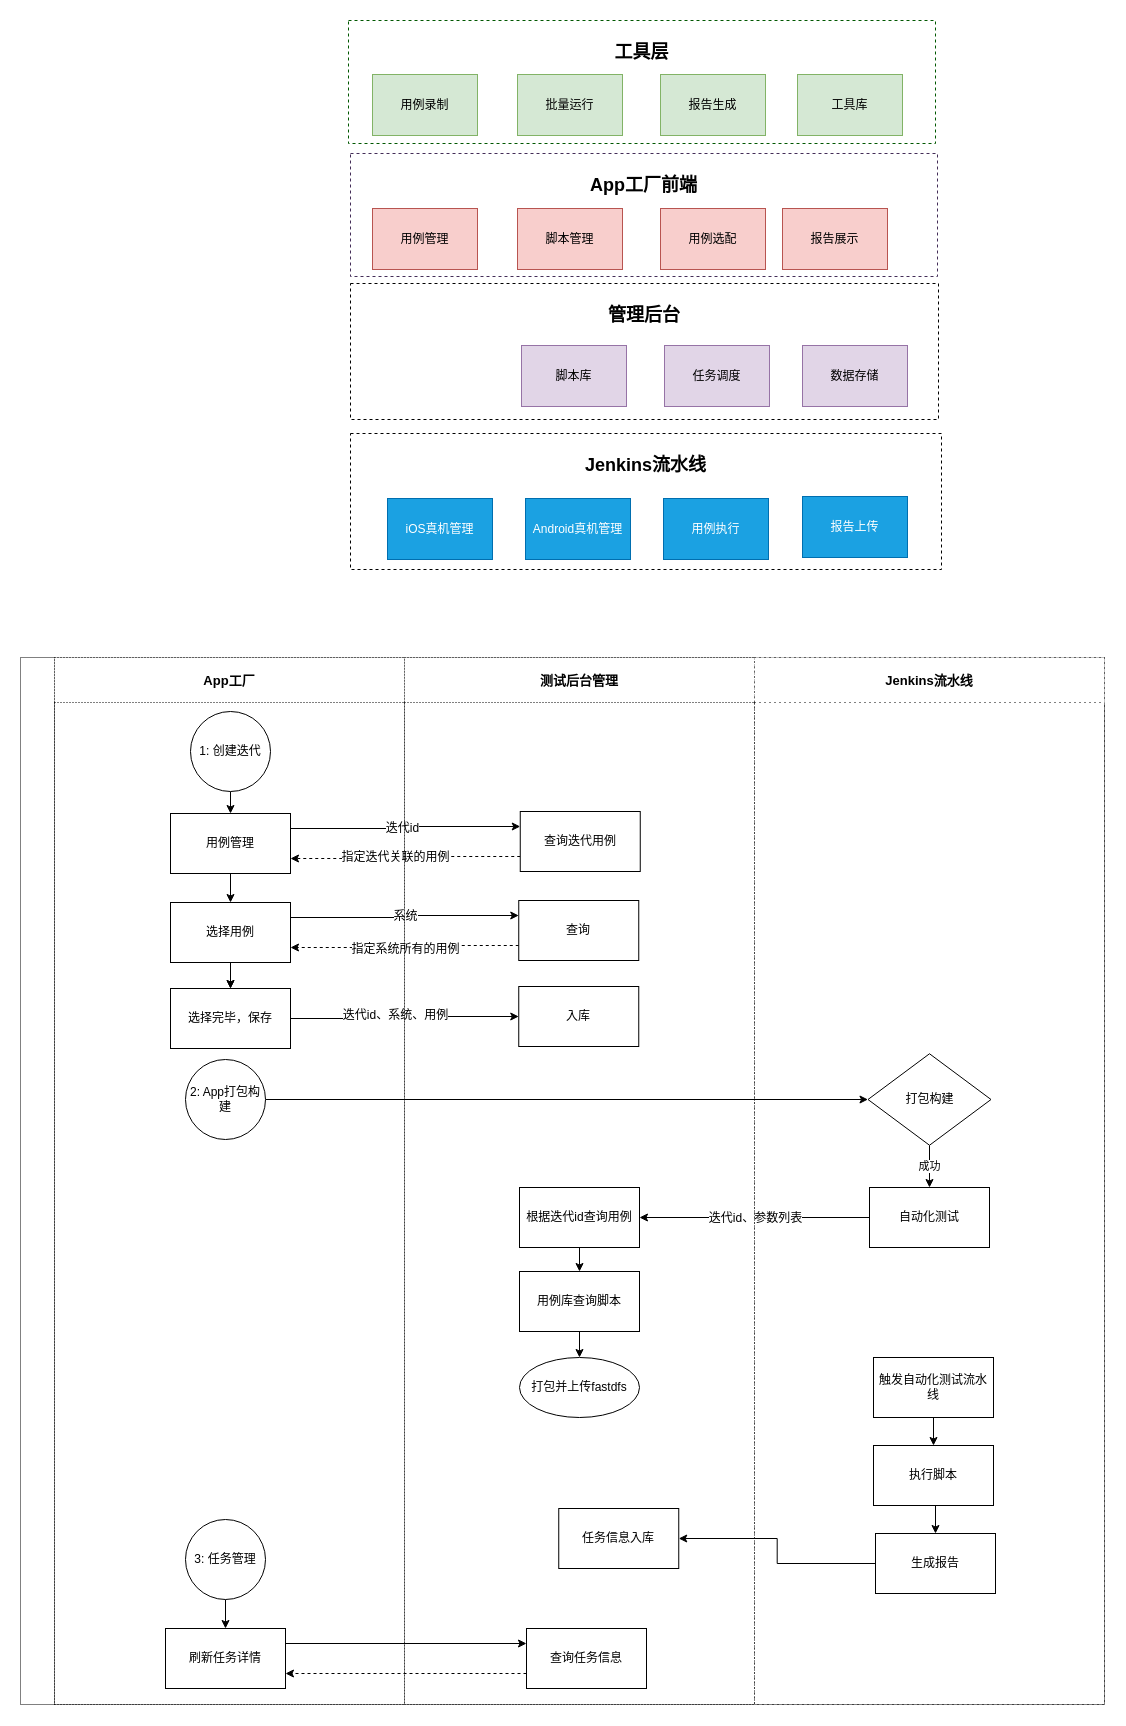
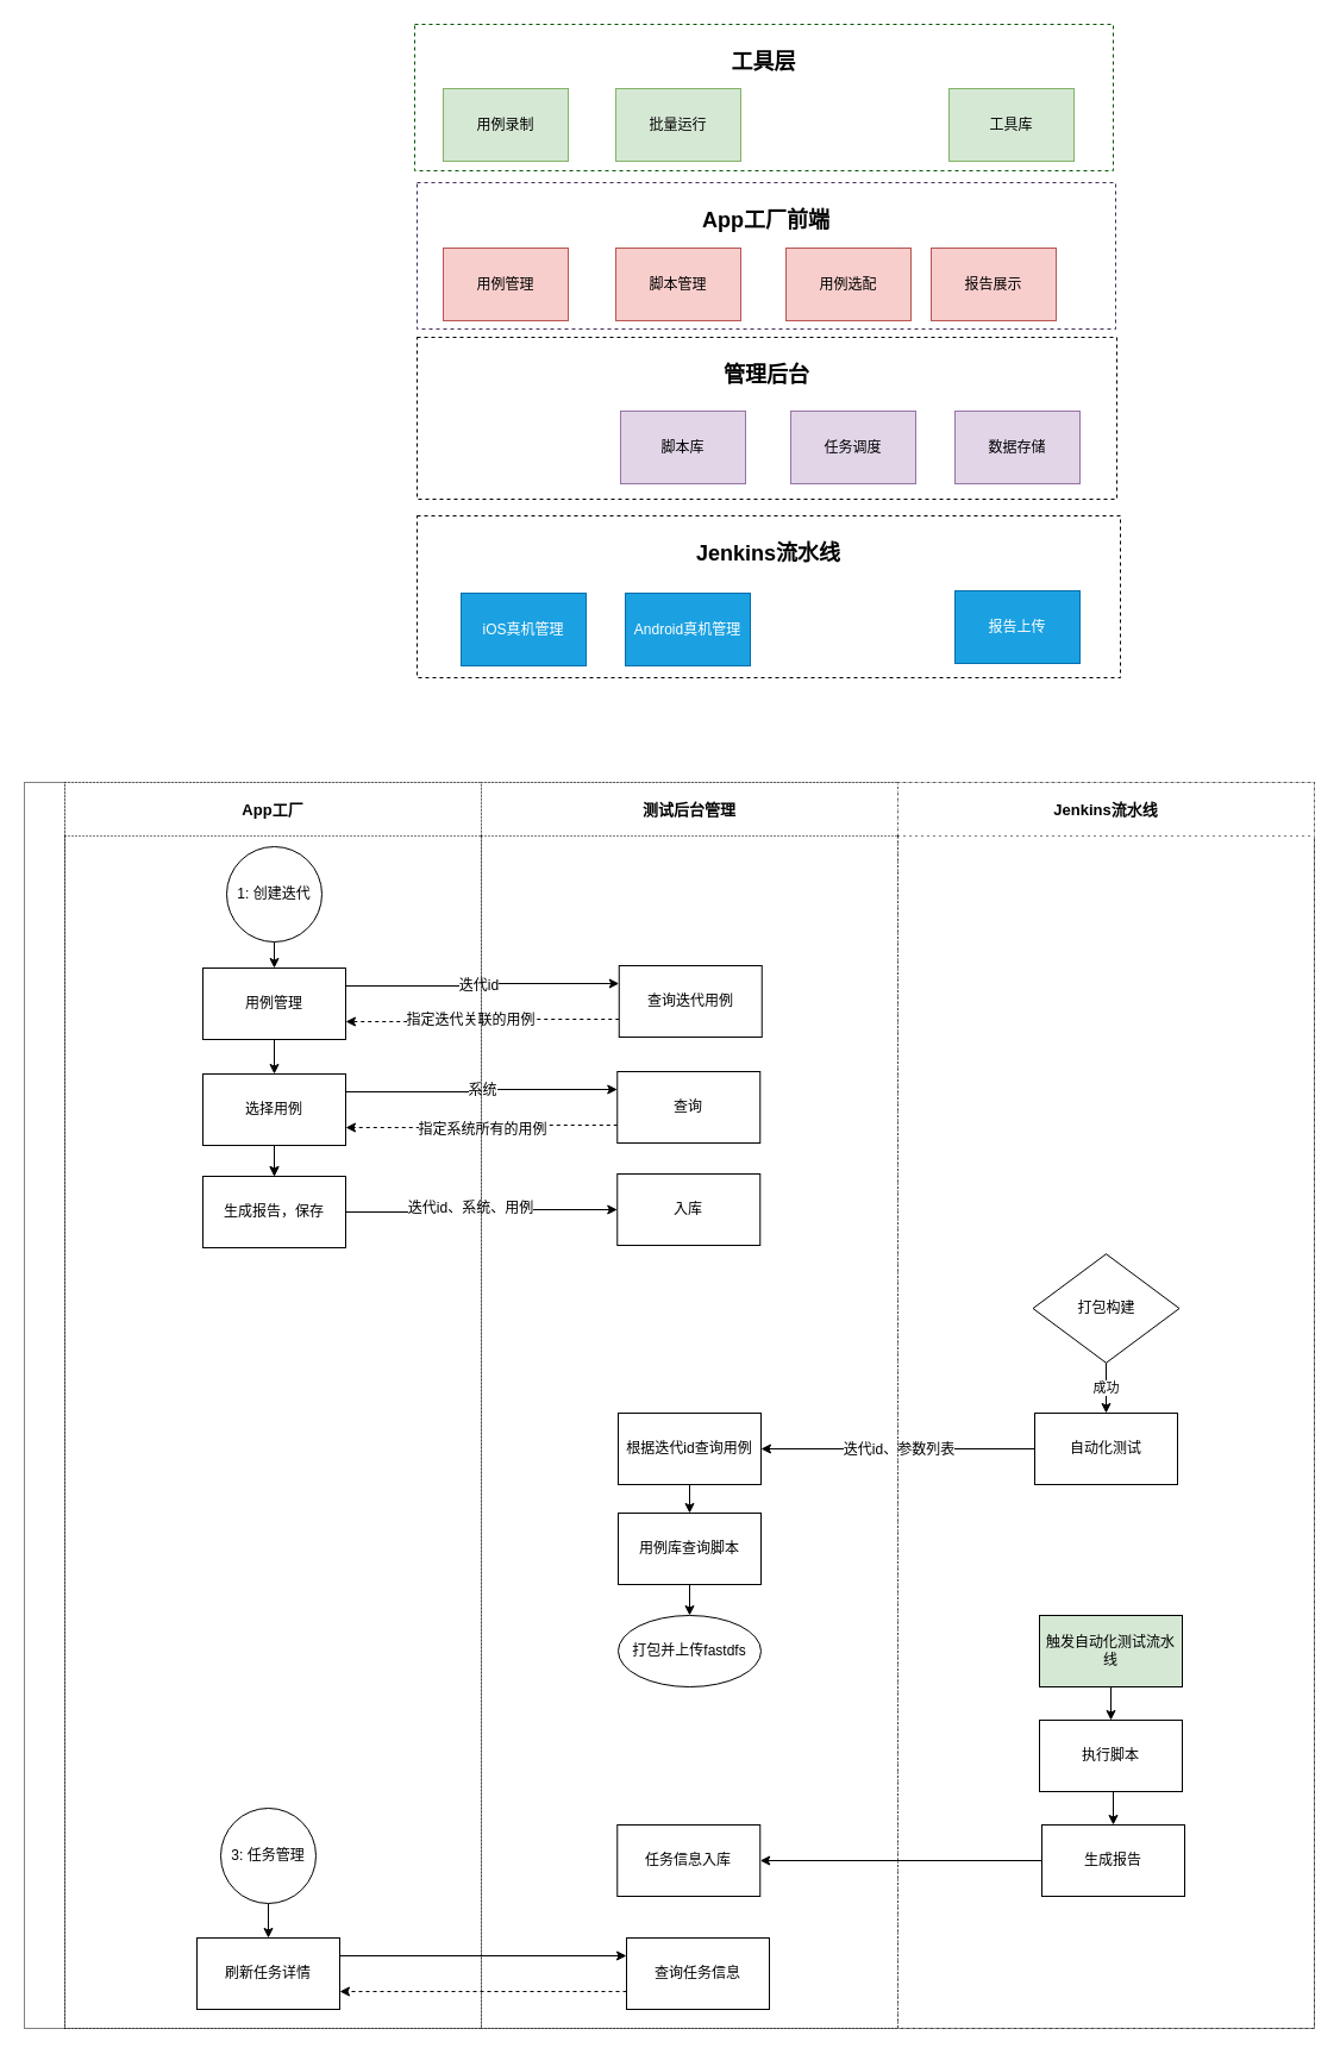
  <mxCell id="0" />
  <mxCell id="1" parent="0" />
  <mxCell id="2" value="&lt;h2&gt;&lt;font color=&quot;#000000&quot;&gt;工具层&lt;/font&gt;&lt;/h2&gt;" style="rounded=0;whiteSpace=wrap;html=1;verticalAlign=top;fillColor=#FFFFFF;fontColor=#ffffff;strokeColor=#005700;dashed=1;" parent="1" vertex="1"><mxGeometry x="348" y="20" width="587" height="123" as="geometry" /></mxCell>
  <mxCell id="3" value="&lt;h2 style=&quot;text-align: justify;&quot;&gt;&lt;font style=&quot;font-size: 18px;&quot;&gt;管理后台&lt;/font&gt;&lt;/h2&gt;" style="rounded=0;whiteSpace=wrap;html=1;horizontal=1;verticalAlign=top;dashed=1;" parent="1" vertex="1"><mxGeometry x="350" y="283" width="588" height="136" as="geometry" /></mxCell>
  <mxCell id="4" value="脚本库" style="rounded=0;whiteSpace=wrap;html=1;fillColor=#e1d5e7;strokeColor=#9673a6;" parent="1" vertex="1"><mxGeometry x="521" y="345" width="105" height="61" as="geometry" /></mxCell>
  <mxCell id="5" value="任务调度" style="rounded=0;whiteSpace=wrap;html=1;fillColor=#e1d5e7;strokeColor=#9673a6;" parent="1" vertex="1"><mxGeometry x="664" y="345" width="105" height="61" as="geometry" /></mxCell>
  <mxCell id="6" value="数据存储" style="rounded=0;whiteSpace=wrap;html=1;fillColor=#e1d5e7;strokeColor=#9673a6;" parent="1" vertex="1"><mxGeometry x="802" y="345" width="105" height="61" as="geometry" /></mxCell>
  <mxCell id="7" value="用例录制" style="rounded=0;whiteSpace=wrap;html=1;fillColor=#d5e8d4;strokeColor=#82b366;" parent="1" vertex="1"><mxGeometry x="372" y="74" width="105" height="61" as="geometry" /></mxCell>
  <mxCell id="8" value="批量运行" style="rounded=0;whiteSpace=wrap;html=1;fillColor=#d5e8d4;strokeColor=#82b366;" parent="1" vertex="1"><mxGeometry x="517" y="74" width="105" height="61" as="geometry" /></mxCell>
- <mxCell id="9" value="报告生成" style="rounded=0;whiteSpace=wrap;html=1;fillColor=#d5e8d4;strokeColor=#82b366;" parent="1" vertex="1"><mxGeometry x="660" y="74" width="105" height="61" as="geometry" /></mxCell>
  <mxCell id="10" value="&lt;h2 style=&quot;text-align: justify;&quot;&gt;Jenkins流水线&lt;/h2&gt;" style="rounded=0;whiteSpace=wrap;html=1;horizontal=1;verticalAlign=top;dashed=1;" parent="1" vertex="1"><mxGeometry x="350" y="433" width="591" height="136" as="geometry" /></mxCell>
  <mxCell id="11" value="工具库" style="rounded=0;whiteSpace=wrap;html=1;fillColor=#d5e8d4;strokeColor=#82b366;" parent="1" vertex="1"><mxGeometry x="797" y="74" width="105" height="61" as="geometry" /></mxCell>
  <mxCell id="12" value="iOS真机管理" style="rounded=0;whiteSpace=wrap;html=1;fillColor=#1ba1e2;fontColor=#ffffff;strokeColor=#006EAF;" parent="1" vertex="1"><mxGeometry x="387" y="498" width="105" height="61" as="geometry" /></mxCell>
  <mxCell id="13" value="Android真机管理" style="rounded=0;whiteSpace=wrap;html=1;fillColor=#1ba1e2;fontColor=#ffffff;strokeColor=#006EAF;" parent="1" vertex="1"><mxGeometry x="525" y="498" width="105" height="61" as="geometry" /></mxCell>
- <mxCell id="14" value="用例执行" style="rounded=0;whiteSpace=wrap;html=1;fillColor=#1ba1e2;fontColor=#ffffff;strokeColor=#006EAF;" parent="1" vertex="1"><mxGeometry x="663" y="498" width="105" height="61" as="geometry" /></mxCell>
  <mxCell id="15" value="报告上传" style="rounded=0;whiteSpace=wrap;html=1;fillColor=#1ba1e2;fontColor=#ffffff;strokeColor=#006EAF;" parent="1" vertex="1"><mxGeometry x="802" y="496" width="105" height="61" as="geometry" /></mxCell>
  <mxCell id="16" value="&lt;h2&gt;&lt;font color=&quot;#000000&quot;&gt;App工厂前端&lt;/font&gt;&lt;/h2&gt;" style="rounded=0;whiteSpace=wrap;html=1;verticalAlign=top;fillColor=#FFFFFF;fontColor=#ffffff;strokeColor=#432D57;dashed=1;" parent="1" vertex="1"><mxGeometry x="350" y="153" width="587" height="123" as="geometry" /></mxCell>
  <mxCell id="17" value="用例管理" style="rounded=0;whiteSpace=wrap;html=1;fillColor=#f8cecc;strokeColor=#b85450;" parent="1" vertex="1"><mxGeometry x="372" y="208" width="105" height="61" as="geometry" /></mxCell>
  <mxCell id="18" value="脚本管理" style="rounded=0;whiteSpace=wrap;html=1;fillColor=#f8cecc;strokeColor=#b85450;" parent="1" vertex="1"><mxGeometry x="517" y="208" width="105" height="61" as="geometry" /></mxCell>
  <mxCell id="19" value="用例选配" style="rounded=0;whiteSpace=wrap;html=1;fillColor=#f8cecc;strokeColor=#b85450;" parent="1" vertex="1"><mxGeometry x="660" y="208" width="105" height="61" as="geometry" /></mxCell>
  <mxCell id="20" value="报告展示" style="rounded=0;whiteSpace=wrap;html=1;fillColor=#f8cecc;strokeColor=#b85450;" parent="1" vertex="1"><mxGeometry x="782" y="208" width="105" height="61" as="geometry" /></mxCell>
  <mxCell id="21" value="" style="swimlane;childLayout=stackLayout;resizeParent=1;resizeParentMax=0;startSize=34;horizontal=0;horizontalStack=1;fontSize=15;dashed=1;dashPattern=1 1;" vertex="1" parent="1"><mxGeometry x="20" y="657" width="1084" height="1047" as="geometry"><mxRectangle x="52" y="717" width="32" height="55" as="alternateBounds" /></mxGeometry></mxCell>
  <mxCell id="22" style="edgeStyle=orthogonalEdgeStyle;rounded=0;orthogonalLoop=1;jettySize=auto;html=1;exitX=1;exitY=0.25;exitDx=0;exitDy=0;entryX=0;entryY=0.25;entryDx=0;entryDy=0;" edge="1" parent="21" source="39" target="49"><mxGeometry relative="1" as="geometry"><mxPoint x="521" y="208" as="targetPoint" /></mxGeometry></mxCell>
  <mxCell id="23" value="迭代id" style="edgeLabel;html=1;align=center;verticalAlign=middle;resizable=0;points=[];fontSize=12;" vertex="1" connectable="0" parent="22"><mxGeometry x="-0.17" y="3" relative="1" as="geometry"><mxPoint x="15" y="2" as="offset" /></mxGeometry></mxCell>
  <mxCell id="24" style="edgeStyle=orthogonalEdgeStyle;rounded=0;orthogonalLoop=1;jettySize=auto;html=1;exitX=0;exitY=0.75;exitDx=0;exitDy=0;entryX=1;entryY=0.75;entryDx=0;entryDy=0;dashed=1;" edge="1" parent="21" source="49" target="39"><mxGeometry relative="1" as="geometry" /></mxCell>
  <mxCell id="25" value="指定迭代关联的用例" style="edgeLabel;html=1;align=center;verticalAlign=middle;resizable=0;points=[];fontSize=12;" vertex="1" connectable="0" parent="24"><mxGeometry x="-0.1" y="-2" relative="1" as="geometry"><mxPoint x="-21" y="2" as="offset" /></mxGeometry></mxCell>
  <mxCell id="26" style="edgeStyle=orthogonalEdgeStyle;rounded=0;orthogonalLoop=1;jettySize=auto;html=1;exitX=1;exitY=0.25;exitDx=0;exitDy=0;entryX=0;entryY=0.25;entryDx=0;entryDy=0;" edge="1" parent="21" source="42" target="50"><mxGeometry relative="1" as="geometry" /></mxCell>
  <mxCell id="27" value="系统" style="edgeLabel;html=1;align=center;verticalAlign=middle;resizable=0;points=[];fontSize=12;" vertex="1" connectable="0" parent="26"><mxGeometry x="-0.037" y="1" relative="1" as="geometry"><mxPoint x="3" y="-1" as="offset" /></mxGeometry></mxCell>
  <mxCell id="28" style="edgeStyle=orthogonalEdgeStyle;rounded=0;orthogonalLoop=1;jettySize=auto;html=1;exitX=0;exitY=0.75;exitDx=0;exitDy=0;entryX=1;entryY=0.75;entryDx=0;entryDy=0;dashed=1;" edge="1" parent="21" source="50" target="42"><mxGeometry relative="1" as="geometry" /></mxCell>
  <mxCell id="29" value="指定系统所有的用例" style="edgeLabel;html=1;align=center;verticalAlign=middle;resizable=0;points=[];fontSize=12;" vertex="1" connectable="0" parent="28"><mxGeometry x="0.044" y="-1" relative="1" as="geometry"><mxPoint x="4" y="2" as="offset" /></mxGeometry></mxCell>
  <mxCell id="30" style="edgeStyle=orthogonalEdgeStyle;rounded=0;orthogonalLoop=1;jettySize=auto;html=1;exitX=1;exitY=0.5;exitDx=0;exitDy=0;entryX=0;entryY=0.5;entryDx=0;entryDy=0;" edge="1" parent="21" source="43" target="51"><mxGeometry relative="1" as="geometry" /></mxCell>
  <mxCell id="31" value="迭代id、系统、用例" style="edgeLabel;html=1;align=center;verticalAlign=middle;resizable=0;points=[];fontSize=12;" vertex="1" connectable="0" parent="30"><mxGeometry x="0.078" y="4" relative="1" as="geometry"><mxPoint x="-18" y="2" as="offset" /></mxGeometry></mxCell>
- <mxCell id="32" style="edgeStyle=orthogonalEdgeStyle;rounded=0;orthogonalLoop=1;jettySize=auto;html=1;exitX=1;exitY=0.5;exitDx=0;exitDy=0;entryX=0;entryY=0.5;entryDx=0;entryDy=0;" edge="1" parent="21" source="44" target="64"><mxGeometry relative="1" as="geometry"><mxPoint x="958" y="460" as="targetPoint" /></mxGeometry></mxCell>
  <mxCell id="33" style="edgeStyle=orthogonalEdgeStyle;rounded=0;orthogonalLoop=1;jettySize=auto;html=1;exitX=0;exitY=0.5;exitDx=0;exitDy=0;entryX=1;entryY=0.5;entryDx=0;entryDy=0;" edge="1" parent="21" source="65" target="53"><mxGeometry relative="1" as="geometry" /></mxCell>
  <mxCell id="34" value="迭代id、参数列表" style="edgeLabel;html=1;align=center;verticalAlign=middle;resizable=0;points=[];fontSize=12;" vertex="1" connectable="0" parent="33"><mxGeometry x="-0.045" relative="1" as="geometry"><mxPoint x="-5" as="offset" /></mxGeometry></mxCell>
  <mxCell id="35" value="App工厂" style="swimlane;startSize=45;fontSize=13;dashed=1;dashPattern=1 2;" vertex="1" parent="21"><mxGeometry x="34" width="350" height="1047" as="geometry" /></mxCell>
  <mxCell id="36" style="edgeStyle=orthogonalEdgeStyle;rounded=0;orthogonalLoop=1;jettySize=auto;html=1;exitX=0.5;exitY=1;exitDx=0;exitDy=0;entryX=0.5;entryY=0;entryDx=0;entryDy=0;" edge="1" parent="35" source="37" target="39"><mxGeometry relative="1" as="geometry" /></mxCell>
  <mxCell id="37" value="1: 创建迭代" style="ellipse;whiteSpace=wrap;html=1;" vertex="1" parent="35"><mxGeometry x="136" y="54" width="80" height="80" as="geometry" /></mxCell>
  <mxCell id="38" style="edgeStyle=orthogonalEdgeStyle;rounded=0;orthogonalLoop=1;jettySize=auto;html=1;exitX=0.5;exitY=1;exitDx=0;exitDy=0;entryX=0.5;entryY=0;entryDx=0;entryDy=0;" edge="1" parent="35" source="39" target="42"><mxGeometry relative="1" as="geometry" /></mxCell>
  <mxCell id="39" value="用例管理" style="whiteSpace=wrap;html=1;" vertex="1" parent="35"><mxGeometry x="116" y="156" width="120" height="60" as="geometry" /></mxCell>
  <mxCell id="40" style="edgeStyle=orthogonalEdgeStyle;rounded=0;orthogonalLoop=1;jettySize=auto;html=1;exitX=0.5;exitY=1;exitDx=0;exitDy=0;entryX=0.5;entryY=0;entryDx=0;entryDy=0;" edge="1" parent="35" source="42" target="43"><mxGeometry relative="1" as="geometry" /></mxCell>
  <mxCell id="41" value="" style="edgeStyle=orthogonalEdgeStyle;rounded=0;orthogonalLoop=1;jettySize=auto;html=1;" edge="1" parent="35" source="42" target="43"><mxGeometry relative="1" as="geometry" /></mxCell>
  <mxCell id="42" value="选择用例" style="whiteSpace=wrap;html=1;" vertex="1" parent="35"><mxGeometry x="116" y="245" width="120" height="60" as="geometry" /></mxCell>
- <mxCell id="43" value="选择完毕，保存" style="whiteSpace=wrap;html=1;" vertex="1" parent="35"><mxGeometry x="116" y="331" width="120" height="60" as="geometry" /></mxCell>
- <mxCell id="44" value="2: App打包构建" style="ellipse;whiteSpace=wrap;html=1;" vertex="1" parent="35"><mxGeometry x="131" y="402" width="80" height="80" as="geometry" /></mxCell>
+ <mxCell id="43" value="生成报告，保存" style="whiteSpace=wrap;html=1;" vertex="1" parent="35"><mxGeometry x="116" y="331" width="120" height="60" as="geometry" /></mxCell>
  <mxCell id="45" style="edgeStyle=orthogonalEdgeStyle;rounded=0;orthogonalLoop=1;jettySize=auto;html=1;exitX=0.5;exitY=1;exitDx=0;exitDy=0;entryX=0.5;entryY=0;entryDx=0;entryDy=0;" edge="1" parent="35" source="46" target="47"><mxGeometry relative="1" as="geometry" /></mxCell>
  <mxCell id="46" value="3: 任务管理" style="ellipse;whiteSpace=wrap;html=1;" vertex="1" parent="35"><mxGeometry x="131" y="862" width="80" height="80" as="geometry" /></mxCell>
  <mxCell id="47" value="刷新任务详情" style="whiteSpace=wrap;html=1;" vertex="1" parent="35"><mxGeometry x="111" y="971" width="120" height="60" as="geometry" /></mxCell>
  <mxCell id="48" value="测试后台管理" style="swimlane;startSize=45;fontSize=13;dashed=1;dashPattern=1 2;" vertex="1" parent="21"><mxGeometry x="384" width="350" height="1047" as="geometry" /></mxCell>
  <mxCell id="49" value="查询迭代用例" style="whiteSpace=wrap;html=1;" vertex="1" parent="48"><mxGeometry x="115.75" y="154" width="120" height="60" as="geometry" /></mxCell>
  <mxCell id="50" value="查询" style="whiteSpace=wrap;html=1;" vertex="1" parent="48"><mxGeometry x="114.25" y="243" width="120" height="60" as="geometry" /></mxCell>
  <mxCell id="51" value="入库" style="whiteSpace=wrap;html=1;" vertex="1" parent="48"><mxGeometry x="114.25" y="329" width="120" height="60" as="geometry" /></mxCell>
  <mxCell id="52" style="edgeStyle=orthogonalEdgeStyle;rounded=0;orthogonalLoop=1;jettySize=auto;html=1;exitX=0.5;exitY=1;exitDx=0;exitDy=0;entryX=0.5;entryY=0;entryDx=0;entryDy=0;" edge="1" parent="48" source="53" target="55"><mxGeometry relative="1" as="geometry"><mxPoint x="175" y="660" as="targetPoint" /></mxGeometry></mxCell>
  <mxCell id="53" value="根据迭代id查询用例" style="whiteSpace=wrap;html=1;" vertex="1" parent="48"><mxGeometry x="115" y="530" width="120" height="60" as="geometry" /></mxCell>
  <mxCell id="54" style="edgeStyle=orthogonalEdgeStyle;rounded=0;orthogonalLoop=1;jettySize=auto;html=1;exitX=0.5;exitY=1;exitDx=0;exitDy=0;entryX=0.5;entryY=0;entryDx=0;entryDy=0;" edge="1" parent="48" source="55" target="56"><mxGeometry relative="1" as="geometry"><mxPoint x="175" y="758" as="targetPoint" /></mxGeometry></mxCell>
  <mxCell id="55" value="用例库查询脚本" style="whiteSpace=wrap;html=1;" vertex="1" parent="48"><mxGeometry x="115" y="614" width="120" height="60" as="geometry" /></mxCell>
  <mxCell id="56" value="打包并上传fastdfs" style="ellipse;whiteSpace=wrap;html=1;" vertex="1" parent="48"><mxGeometry x="115" y="700" width="120" height="60" as="geometry" /></mxCell>
- <mxCell id="57" value="任务信息入库" style="whiteSpace=wrap;html=1;" vertex="1" parent="48"><mxGeometry x="154.25" y="851" width="120" height="60" as="geometry" /></mxCell>
+ <mxCell id="57" value="任务信息入库" style="whiteSpace=wrap;html=1;" vertex="1" parent="48"><mxGeometry x="114.25" y="876" width="120" height="60" as="geometry" /></mxCell>
  <mxCell id="58" value="查询任务信息" style="whiteSpace=wrap;html=1;" vertex="1" parent="48"><mxGeometry x="122" y="971" width="120" height="60" as="geometry" /></mxCell>
  <mxCell id="59" style="edgeStyle=orthogonalEdgeStyle;rounded=0;orthogonalLoop=1;jettySize=auto;html=1;exitX=0;exitY=0.5;exitDx=0;exitDy=0;entryX=1;entryY=0.5;entryDx=0;entryDy=0;" edge="1" parent="21" source="70" target="57"><mxGeometry relative="1" as="geometry" /></mxCell>
  <mxCell id="60" style="edgeStyle=orthogonalEdgeStyle;rounded=0;orthogonalLoop=1;jettySize=auto;html=1;exitX=1;exitY=0.25;exitDx=0;exitDy=0;entryX=0;entryY=0.25;entryDx=0;entryDy=0;" edge="1" parent="21" source="47" target="58"><mxGeometry relative="1" as="geometry" /></mxCell>
  <mxCell id="61" style="edgeStyle=orthogonalEdgeStyle;rounded=0;orthogonalLoop=1;jettySize=auto;html=1;exitX=0;exitY=0.75;exitDx=0;exitDy=0;entryX=1;entryY=0.75;entryDx=0;entryDy=0;dashed=1;" edge="1" parent="21" source="58" target="47"><mxGeometry relative="1" as="geometry" /></mxCell>
  <mxCell id="62" value="Jenkins流水线" style="swimlane;startSize=45;fontSize=13;dashed=1;dashPattern=1 4;" vertex="1" parent="21"><mxGeometry x="734" width="350" height="1047" as="geometry" /></mxCell>
  <mxCell id="63" value="成功" style="edgeStyle=orthogonalEdgeStyle;rounded=0;orthogonalLoop=1;jettySize=auto;html=1;exitX=0.5;exitY=1;exitDx=0;exitDy=0;entryX=0.5;entryY=0;entryDx=0;entryDy=0;" edge="1" parent="62" source="64" target="65"><mxGeometry relative="1" as="geometry" /></mxCell>
  <mxCell id="64" value="打包构建" style="rhombus;whiteSpace=wrap;html=1;" vertex="1" parent="62"><mxGeometry x="113.5" y="396.25" width="123" height="91.5" as="geometry" /></mxCell>
  <mxCell id="65" value="自动化测试" style="whiteSpace=wrap;html=1;" vertex="1" parent="62"><mxGeometry x="115" y="530" width="120" height="60" as="geometry" /></mxCell>
  <mxCell id="66" style="edgeStyle=orthogonalEdgeStyle;rounded=0;orthogonalLoop=1;jettySize=auto;html=1;exitX=0.5;exitY=1;exitDx=0;exitDy=0;entryX=0.5;entryY=0;entryDx=0;entryDy=0;" edge="1" parent="62" source="67" target="69"><mxGeometry relative="1" as="geometry" /></mxCell>
- <mxCell id="67" value="触发自动化测试流水线" style="whiteSpace=wrap;html=1;" vertex="1" parent="62"><mxGeometry x="119" y="700" width="120" height="60" as="geometry" /></mxCell>
+ <mxCell id="67" value="触发自动化测试流水线" style="whiteSpace=wrap;html=1;fillColor=#d5e8d4;" vertex="1" parent="62"><mxGeometry x="119" y="700" width="120" height="60" as="geometry" /></mxCell>
  <mxCell id="68" style="edgeStyle=orthogonalEdgeStyle;rounded=0;orthogonalLoop=1;jettySize=auto;html=1;exitX=0.5;exitY=1;exitDx=0;exitDy=0;entryX=0.5;entryY=0;entryDx=0;entryDy=0;" edge="1" parent="62" source="69" target="70"><mxGeometry relative="1" as="geometry" /></mxCell>
  <mxCell id="69" value="执行脚本" style="whiteSpace=wrap;html=1;" vertex="1" parent="62"><mxGeometry x="119" y="788" width="120" height="60" as="geometry" /></mxCell>
  <mxCell id="70" value="生成报告" style="whiteSpace=wrap;html=1;" vertex="1" parent="62"><mxGeometry x="121" y="876" width="120" height="60" as="geometry" /></mxCell>
